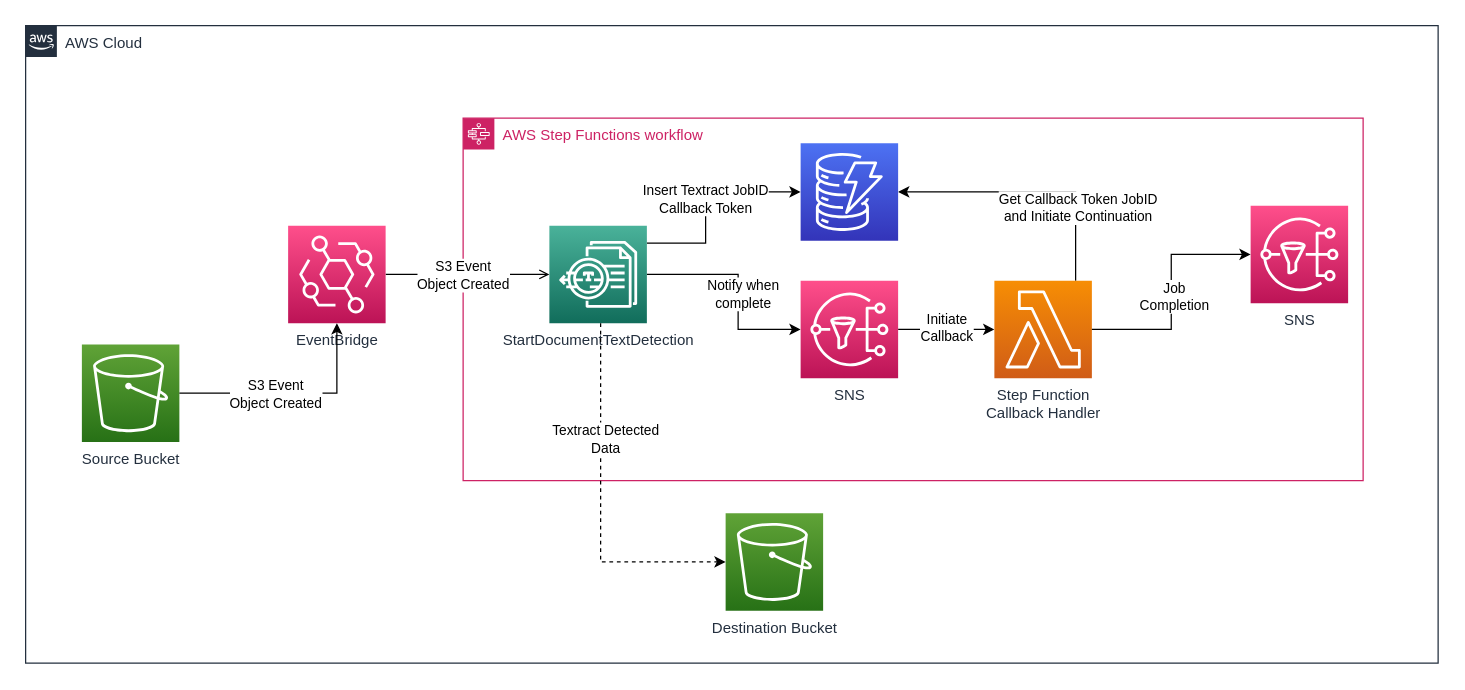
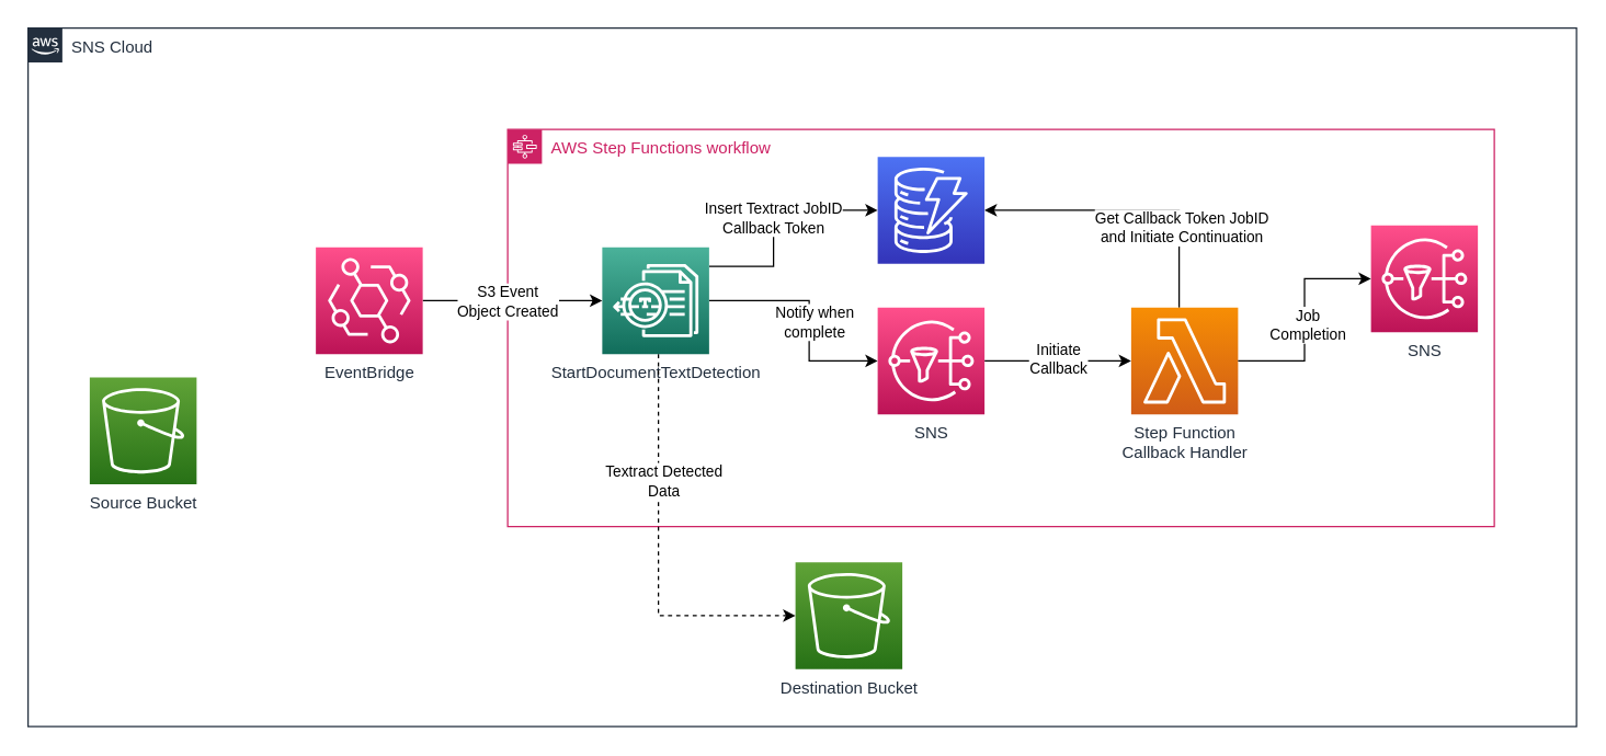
  <mxCell id="0" />
  <mxCell id="1" parent="0" />
- <mxCell id="2" value="AWS Cloud" style="points=[[0,0],[0.25,0],[0.5,0],[0.75,0],[1,0],[1,0.25],[1,0.5],[1,0.75],[1,1],[0.75,1],[0.5,1],[0.25,1],[0,1],[0,0.75],[0,0.5],[0,0.25]];outlineConnect=0;gradientColor=none;html=1;whiteSpace=wrap;fontSize=12;fontStyle=0;container=1;pointerEvents=0;collapsible=0;recursiveResize=0;shape=mxgraph.aws4.group;grIcon=mxgraph.aws4.group_aws_cloud_alt;strokeColor=#232F3E;fillColor=none;verticalAlign=top;align=left;spacingLeft=30;fontColor=#232F3E;dashed=0;" parent="1" vertex="1"><mxGeometry x="20" y="20" width="1130" height="510" as="geometry" /></mxCell>
+ <mxCell id="2" value="SNS Cloud" style="points=[[0,0],[0.25,0],[0.5,0],[0.75,0],[1,0],[1,0.25],[1,0.5],[1,0.75],[1,1],[0.75,1],[0.5,1],[0.25,1],[0,1],[0,0.75],[0,0.5],[0,0.25]];outlineConnect=0;gradientColor=none;html=1;whiteSpace=wrap;fontSize=12;fontStyle=0;container=1;pointerEvents=0;collapsible=0;recursiveResize=0;shape=mxgraph.aws4.group;grIcon=mxgraph.aws4.group_aws_cloud_alt;strokeColor=#232F3E;fillColor=none;verticalAlign=top;align=left;spacingLeft=30;fontColor=#232F3E;dashed=0;" parent="1" vertex="1"><mxGeometry x="20" y="20" width="1130" height="510" as="geometry" /></mxCell>
  <mxCell id="3" value="AWS Step Functions workflow" style="points=[[0,0],[0.25,0],[0.5,0],[0.75,0],[1,0],[1,0.25],[1,0.5],[1,0.75],[1,1],[0.75,1],[0.5,1],[0.25,1],[0,1],[0,0.75],[0,0.5],[0,0.25]];outlineConnect=0;gradientColor=none;html=1;whiteSpace=wrap;fontSize=12;fontStyle=0;container=1;pointerEvents=0;collapsible=0;recursiveResize=0;shape=mxgraph.aws4.group;grIcon=mxgraph.aws4.group_aws_step_functions_workflow;strokeColor=#CD2264;fillColor=none;verticalAlign=top;align=left;spacingLeft=30;fontColor=#CD2264;dashed=0;" parent="2" vertex="1"><mxGeometry x="350" y="74" width="720" height="290" as="geometry" /></mxCell>
  <mxCell id="4" value="" style="edgeStyle=orthogonalEdgeStyle;rounded=0;orthogonalLoop=1;jettySize=auto;html=1;" parent="3" source="7" target="10" edge="1"><mxGeometry relative="1" as="geometry"><Array as="points"><mxPoint x="220" y="125" /><mxPoint x="220" y="169" /></Array></mxGeometry></mxCell>
  <mxCell id="5" value="Notify when&lt;br&gt;complete" style="edgeLabel;html=1;align=center;verticalAlign=middle;resizable=0;points=[];" vertex="1" connectable="0" parent="4"><mxGeometry x="0.054" y="3" relative="1" as="geometry"><mxPoint as="offset" /></mxGeometry></mxCell>
  <mxCell id="6" value="Insert Textract JobID&lt;br&gt;Callback Token" style="edgeStyle=orthogonalEdgeStyle;rounded=0;orthogonalLoop=1;jettySize=auto;html=1;" edge="1" parent="3" source="7" target="17"><mxGeometry relative="1" as="geometry"><Array as="points"><mxPoint x="194" y="100" /><mxPoint x="194" y="59" /></Array></mxGeometry></mxCell>
  <mxCell id="7" value="StartDocumentTextDetection" style="sketch=0;points=[[0,0,0],[0.25,0,0],[0.5,0,0],[0.75,0,0],[1,0,0],[0,1,0],[0.25,1,0],[0.5,1,0],[0.75,1,0],[1,1,0],[0,0.25,0],[0,0.5,0],[0,0.75,0],[1,0.25,0],[1,0.5,0],[1,0.75,0]];outlineConnect=0;fontColor=#232F3E;gradientColor=#4AB29A;gradientDirection=north;fillColor=#116D5B;strokeColor=#ffffff;dashed=0;verticalLabelPosition=bottom;verticalAlign=top;align=center;html=1;fontSize=12;fontStyle=0;aspect=fixed;shape=mxgraph.aws4.resourceIcon;resIcon=mxgraph.aws4.textract;" parent="3" vertex="1"><mxGeometry x="69" y="86" width="78" height="78" as="geometry" /></mxCell>
  <mxCell id="8" value="" style="edgeStyle=orthogonalEdgeStyle;rounded=0;orthogonalLoop=1;jettySize=auto;html=1;" parent="3" source="10" target="14" edge="1"><mxGeometry relative="1" as="geometry"><mxPoint x="349" y="89" as="targetPoint" /></mxGeometry></mxCell>
  <mxCell id="9" value="Initiate&lt;br&gt;Callback" style="edgeLabel;html=1;align=center;verticalAlign=middle;resizable=0;points=[];" vertex="1" connectable="0" parent="8"><mxGeometry x="-0.013" y="2" relative="1" as="geometry"><mxPoint as="offset" /></mxGeometry></mxCell>
  <mxCell id="10" value="SNS" style="sketch=0;points=[[0,0,0],[0.25,0,0],[0.5,0,0],[0.75,0,0],[1,0,0],[0,1,0],[0.25,1,0],[0.5,1,0],[0.75,1,0],[1,1,0],[0,0.25,0],[0,0.5,0],[0,0.75,0],[1,0.25,0],[1,0.5,0],[1,0.75,0]];outlineConnect=0;fontColor=#232F3E;gradientColor=#FF4F8B;gradientDirection=north;fillColor=#BC1356;strokeColor=#ffffff;dashed=0;verticalLabelPosition=bottom;verticalAlign=top;align=center;html=1;fontSize=12;fontStyle=0;aspect=fixed;shape=mxgraph.aws4.resourceIcon;resIcon=mxgraph.aws4.sns;" parent="3" vertex="1"><mxGeometry x="270" y="130" width="78" height="78" as="geometry" /></mxCell>
  <mxCell id="11" value="SNS" style="sketch=0;points=[[0,0,0],[0.25,0,0],[0.5,0,0],[0.75,0,0],[1,0,0],[0,1,0],[0.25,1,0],[0.5,1,0],[0.75,1,0],[1,1,0],[0,0.25,0],[0,0.5,0],[0,0.75,0],[1,0.25,0],[1,0.5,0],[1,0.75,0]];outlineConnect=0;fontColor=#232F3E;gradientColor=#FF4F8B;gradientDirection=north;fillColor=#BC1356;strokeColor=#ffffff;dashed=0;verticalLabelPosition=bottom;verticalAlign=top;align=center;html=1;fontSize=12;fontStyle=0;aspect=fixed;shape=mxgraph.aws4.resourceIcon;resIcon=mxgraph.aws4.sns;" parent="3" vertex="1"><mxGeometry x="630" y="70" width="78" height="78" as="geometry" /></mxCell>
  <mxCell id="12" style="edgeStyle=orthogonalEdgeStyle;rounded=0;orthogonalLoop=1;jettySize=auto;html=1;" parent="3" source="14" target="17" edge="1"><mxGeometry relative="1" as="geometry"><Array as="points"><mxPoint x="490" y="150" /><mxPoint x="490" y="59" /></Array><mxPoint x="318" y="49" as="targetPoint" /></mxGeometry></mxCell>
  <mxCell id="13" value="Get Callback Token JobID&lt;br&gt;and Initiate Continuation&lt;br&gt;" style="edgeLabel;html=1;align=center;verticalAlign=middle;resizable=0;points=[];" parent="12" vertex="1" connectable="0"><mxGeometry x="-0.443" y="-1" relative="1" as="geometry"><mxPoint as="offset" /></mxGeometry></mxCell>
- <mxCell id="14" value="Step Function&lt;br&gt;Callback Handler" style="sketch=0;points=[[0,0,0],[0.25,0,0],[0.5,0,0],[0.75,0,0],[1,0,0],[0,1,0],[0.25,1,0],[0.5,1,0],[0.75,1,0],[1,1,0],[0,0.25,0],[0,0.5,0],[0,0.75,0],[1,0.25,0],[1,0.5,0],[1,0.75,0]];outlineConnect=0;fontColor=#232F3E;gradientColor=#F78E04;gradientDirection=north;fillColor=#D05C17;strokeColor=#ffffff;dashed=0;verticalLabelPosition=bottom;verticalAlign=top;align=center;html=1;fontSize=12;fontStyle=0;aspect=fixed;shape=mxgraph.aws4.resourceIcon;resIcon=mxgraph.aws4.lambda;" parent="3" vertex="1"><mxGeometry x="425" y="130" width="78" height="78" as="geometry" /></mxCell>
+ <mxCell id="14" value="Step Function&lt;br&gt;Callback Handler" style="sketch=0;points=[[0,0,0],[0.25,0,0],[0.5,0,0],[0.75,0,0],[1,0,0],[0,1,0],[0.25,1,0],[0.5,1,0],[0.75,1,0],[1,1,0],[0,0.25,0],[0,0.5,0],[0,0.75,0],[1,0.25,0],[1,0.5,0],[1,0.75,0]];outlineConnect=0;fontColor=#232F3E;gradientColor=#F78E04;gradientDirection=north;fillColor=#D05C17;strokeColor=#ffffff;dashed=0;verticalLabelPosition=bottom;verticalAlign=top;align=center;html=1;fontSize=12;fontStyle=0;aspect=fixed;shape=mxgraph.aws4.resourceIcon;resIcon=mxgraph.aws4.lambda;" parent="3" vertex="1"><mxGeometry x="455" y="130" width="78" height="78" as="geometry" /></mxCell>
  <mxCell id="15" value="" style="edgeStyle=orthogonalEdgeStyle;rounded=0;orthogonalLoop=1;jettySize=auto;html=1;exitX=1;exitY=0.5;exitDx=0;exitDy=0;exitPerimeter=0;" parent="3" source="14" target="11" edge="1"><mxGeometry relative="1" as="geometry"><mxPoint x="470" y="169" as="sourcePoint" /></mxGeometry></mxCell>
  <mxCell id="16" value="Job &lt;br&gt;Completion" style="edgeLabel;html=1;align=center;verticalAlign=middle;resizable=0;points=[];" parent="15" vertex="1" connectable="0"><mxGeometry x="-0.039" y="-2" relative="1" as="geometry"><mxPoint as="offset" /></mxGeometry></mxCell>
  <mxCell id="17" value="" style="sketch=0;points=[[0,0,0],[0.25,0,0],[0.5,0,0],[0.75,0,0],[1,0,0],[0,1,0],[0.25,1,0],[0.5,1,0],[0.75,1,0],[1,1,0],[0,0.25,0],[0,0.5,0],[0,0.75,0],[1,0.25,0],[1,0.5,0],[1,0.75,0]];outlineConnect=0;fontColor=#232F3E;gradientColor=#4D72F3;gradientDirection=north;fillColor=#3334B9;strokeColor=#ffffff;dashed=0;verticalLabelPosition=bottom;verticalAlign=top;align=center;html=1;fontSize=12;fontStyle=0;aspect=fixed;shape=mxgraph.aws4.resourceIcon;resIcon=mxgraph.aws4.dynamodb;" vertex="1" parent="3"><mxGeometry x="270" y="20" width="78" height="78" as="geometry" /></mxCell>
  <mxCell id="18" value="Destination Bucket" style="sketch=0;points=[[0,0,0],[0.25,0,0],[0.5,0,0],[0.75,0,0],[1,0,0],[0,1,0],[0.25,1,0],[0.5,1,0],[0.75,1,0],[1,1,0],[0,0.25,0],[0,0.5,0],[0,0.75,0],[1,0.25,0],[1,0.5,0],[1,0.75,0]];outlineConnect=0;fontColor=#232F3E;gradientColor=#60A337;gradientDirection=north;fillColor=#277116;strokeColor=#ffffff;dashed=0;verticalLabelPosition=bottom;verticalAlign=top;align=center;html=1;fontSize=12;fontStyle=0;aspect=fixed;shape=mxgraph.aws4.resourceIcon;resIcon=mxgraph.aws4.s3;" parent="2" vertex="1"><mxGeometry x="560" y="390" width="78" height="78" as="geometry" /></mxCell>
- <mxCell id="19" style="edgeStyle=orthogonalEdgeStyle;rounded=0;orthogonalLoop=1;jettySize=auto;html=1;endArrow=open;" edge="1" parent="2" source="21" target="7"><mxGeometry relative="1" as="geometry" /></mxCell>
+ <mxCell id="19" style="edgeStyle=orthogonalEdgeStyle;rounded=0;orthogonalLoop=1;jettySize=auto;html=1;" edge="1" parent="2" source="21" target="7"><mxGeometry relative="1" as="geometry" /></mxCell>
  <mxCell id="20" value="S3 Event&lt;br&gt;Object Created" style="edgeLabel;html=1;align=center;verticalAlign=middle;resizable=0;points=[];" vertex="1" connectable="0" parent="19"><mxGeometry x="-0.063" relative="1" as="geometry"><mxPoint as="offset" /></mxGeometry></mxCell>
  <mxCell id="21" value="EventBridge" style="sketch=0;points=[[0,0,0],[0.25,0,0],[0.5,0,0],[0.75,0,0],[1,0,0],[0,1,0],[0.25,1,0],[0.5,1,0],[0.75,1,0],[1,1,0],[0,0.25,0],[0,0.5,0],[0,0.75,0],[1,0.25,0],[1,0.5,0],[1,0.75,0]];outlineConnect=0;fontColor=#232F3E;gradientColor=#FF4F8B;gradientDirection=north;fillColor=#BC1356;strokeColor=#ffffff;dashed=0;verticalLabelPosition=bottom;verticalAlign=top;align=center;html=1;fontSize=12;fontStyle=0;aspect=fixed;shape=mxgraph.aws4.resourceIcon;resIcon=mxgraph.aws4.eventbridge;" vertex="1" parent="2"><mxGeometry x="210" y="160" width="78" height="78" as="geometry" /></mxCell>
  <mxCell id="22" value="Source Bucket" style="sketch=0;points=[[0,0,0],[0.25,0,0],[0.5,0,0],[0.75,0,0],[1,0,0],[0,1,0],[0.25,1,0],[0.5,1,0],[0.75,1,0],[1,1,0],[0,0.25,0],[0,0.5,0],[0,0.75,0],[1,0.25,0],[1,0.5,0],[1,0.75,0]];outlineConnect=0;fontColor=#232F3E;gradientColor=#60A337;gradientDirection=north;fillColor=#277116;strokeColor=#ffffff;dashed=0;verticalLabelPosition=bottom;verticalAlign=top;align=center;html=1;fontSize=12;fontStyle=0;aspect=fixed;shape=mxgraph.aws4.resourceIcon;resIcon=mxgraph.aws4.s3;" parent="2" vertex="1"><mxGeometry x="45" y="255" width="78" height="78" as="geometry" /></mxCell>
- <mxCell id="23" style="edgeStyle=orthogonalEdgeStyle;rounded=0;orthogonalLoop=1;jettySize=auto;html=1;" edge="1" parent="2" source="22" target="21"><mxGeometry relative="1" as="geometry" /></mxCell>
- <mxCell id="24" value="S3 Event&lt;br&gt;Object Created" style="edgeLabel;html=1;align=center;verticalAlign=middle;resizable=0;points=[];" vertex="1" connectable="0" parent="23"><mxGeometry x="-0.333" y="1" relative="1" as="geometry"><mxPoint x="15" y="1" as="offset" /></mxGeometry></mxCell>
  <mxCell id="25" style="edgeStyle=orthogonalEdgeStyle;rounded=0;orthogonalLoop=1;jettySize=auto;html=1;entryX=0;entryY=0.5;entryDx=0;entryDy=0;entryPerimeter=0;dashed=1;" edge="1" parent="2" source="7" target="18"><mxGeometry relative="1" as="geometry"><Array as="points"><mxPoint x="460" y="230" /><mxPoint x="460" y="429" /></Array></mxGeometry></mxCell>
  <mxCell id="26" value="Textract Detected&lt;br&gt;Data" style="edgeLabel;html=1;align=center;verticalAlign=middle;resizable=0;points=[];" vertex="1" connectable="0" parent="25"><mxGeometry x="-0.182" y="3" relative="1" as="geometry"><mxPoint y="-27" as="offset" /></mxGeometry></mxCell>
